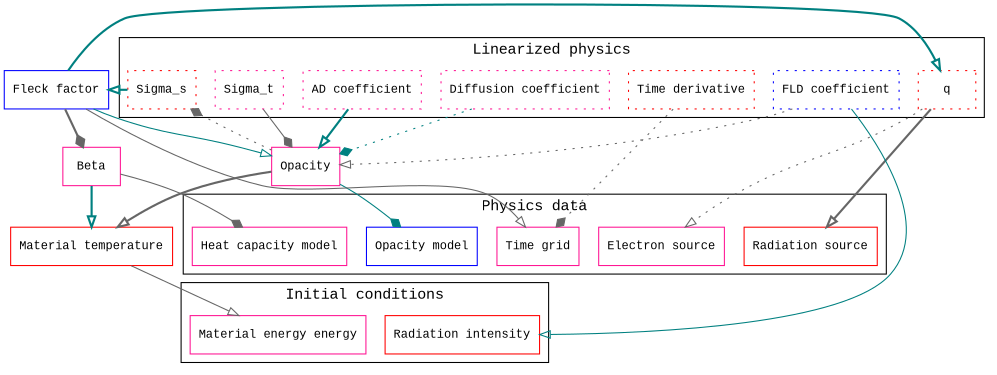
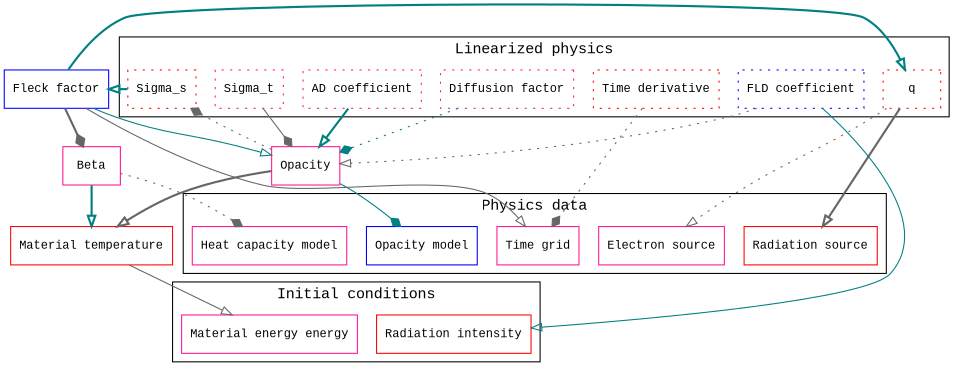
  digraph {
    fontname="Liberation Mono"
    ranksep=0.5
    node [color=deeppink fontname="Liberation Mono" fontsize=11 shape=box]
    edge [arrowhead=onormal color=gray40 fontname="Liberation Mono" style=bold]
    n1 [color=blue label="Opacity model"]
    n2 [label="Heat capacity model"]
    n3 [color=red label="Radiation source"]
    n4 [label="Electron source"]
    n5 [label="Time grid"]
    n6 [color=red label="Radiation intensity"]
    n7 [label="Material energy energy"]
    n8 [label=Sigma_t style=dotted]
    n9 [color=red label=Sigma_s style=dotted]
    n10 [color=red label=q style=dotted]
    n11 [color=red label="Time derivative" style=dotted]
-   n12 [label="Diffusion coefficient" style=dotted]
+   n12 [label="Diffusion factor" style=dotted]
    n13 [label="AD coefficient" style=dotted]
    n14 [color=blue label="FLD coefficient" style=dotted]
    n15 [label=Opacity]
    n16 [color=blue label="Fleck factor"]
    n17 [color=red label="Material temperature"]
    n18 [label=Beta]
    subgraph cluster_1 {
      label="Physics data"
      n1
      n2
      n3
      n4
      n5
    }
    subgraph cluster_2 {
      label="Initial conditions"
      n6
      n7
    }
    subgraph cluster_3 {
      label="Linearized physics"
      n8
      n9
      n10
      n11
      n12
      n13
      n14
    }
    n8 -> n15 [arrowhead=diamond style=solid]
    n9 -> n16 [color=teal]
    n10 -> n3
    n10 -> n4 [style=dotted]
    n11 -> n5 [arrowhead=diamond style=dotted]
    n12 -> n15 [arrowhead=diamond color=teal style=dotted]
    n13 -> n15 [color=teal]
    n14 -> n6 [color=teal style=solid]
    n14 -> n15 [style=dotted]
    n15 -> n1 [arrowhead=diamond color=teal style=solid]
    n15 -> n9 [arrowhead=diamond style=dotted]
    n15 -> n17
    n16 -> n5 [style=solid]
    n16 -> n10 [color=teal]
    n16 -> n15 [color=teal style=solid]
    n16 -> n18 [arrowhead=diamond]
    n17 -> n7 [style=solid]
-   n18 -> n2 [arrowhead=diamond style=solid]
+   n18 -> n2 [arrowhead=diamond style=dotted]
    n18 -> n17 [color=teal]
  }
